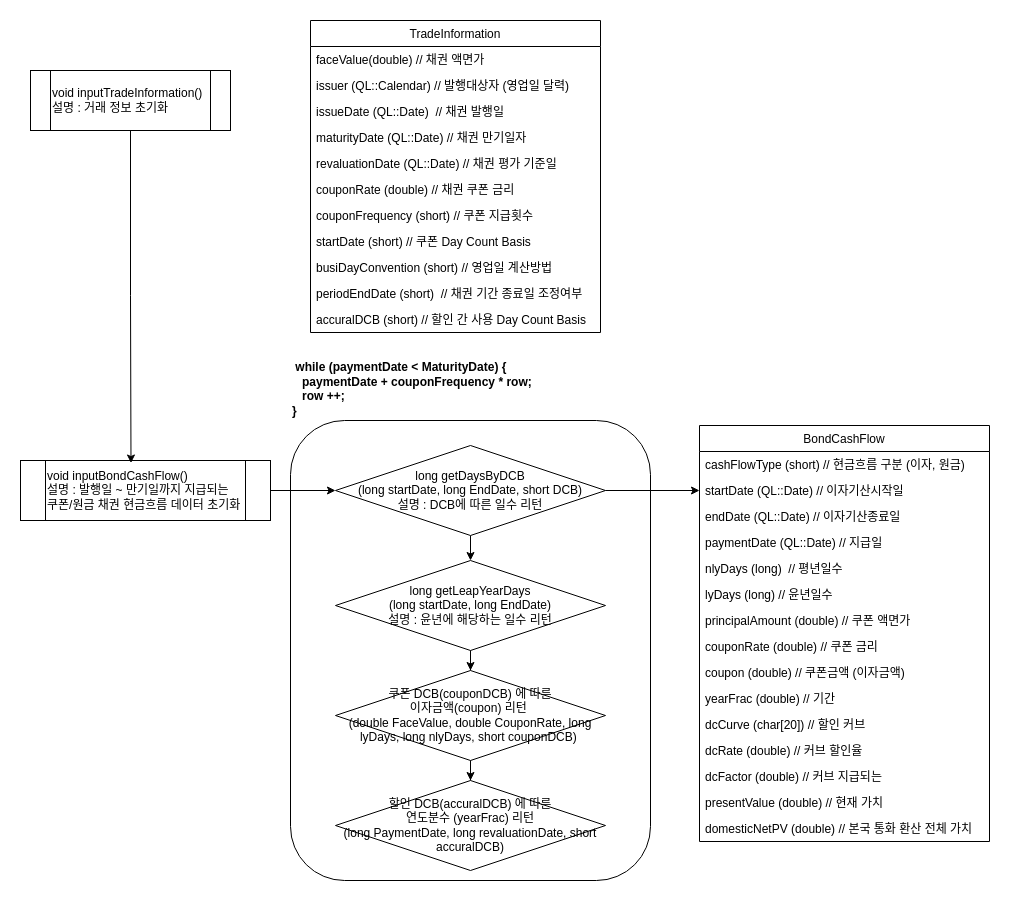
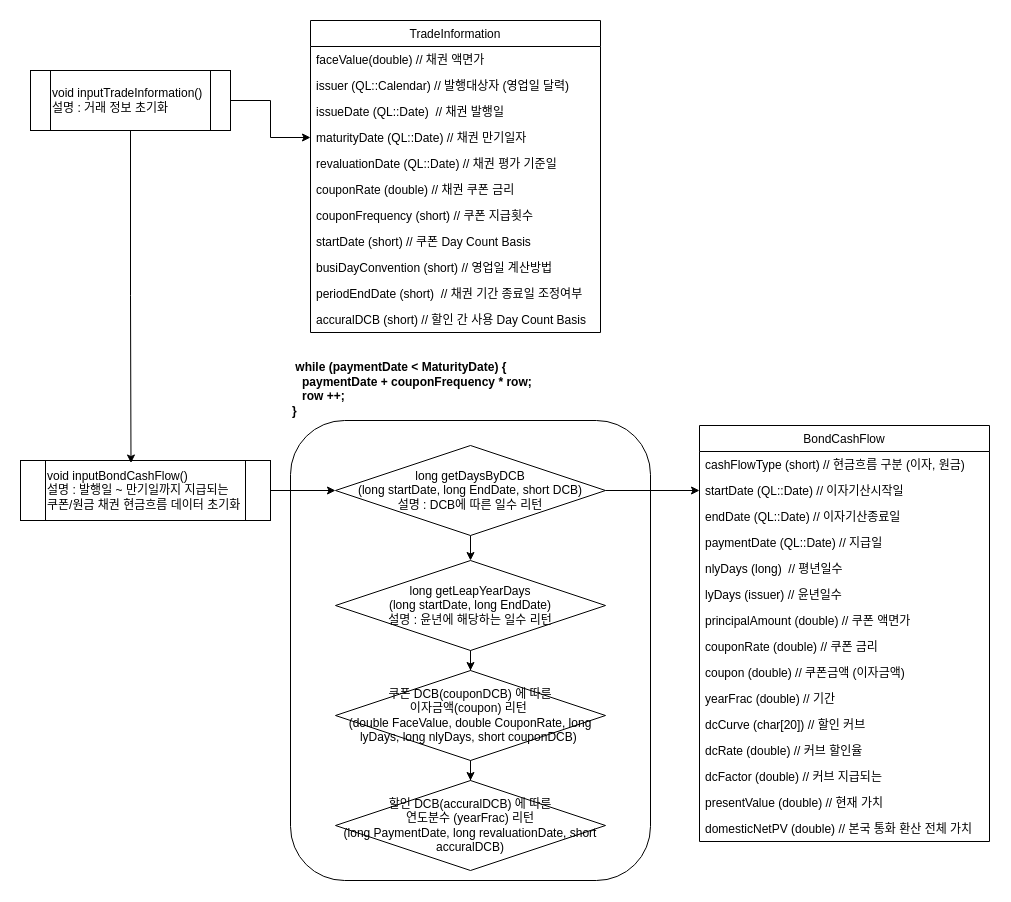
  <mxCell id="0" />
  <mxCell id="1" parent="0" />
  <mxCell id="2" value="&lt;span style=&quot;&quot;&gt;&lt;b style=&quot;&quot;&gt;&lt;font&gt;&amp;nbsp;while (paymentDate &amp;lt; MaturityDate) {&lt;/font&gt;&lt;/b&gt;&lt;/span&gt;&lt;div style=&quot;&quot;&gt;&lt;b&gt;&lt;font&gt;&amp;nbsp; &amp;nbsp;paymentDate + couponFrequency * row;&lt;/font&gt;&lt;/b&gt;&lt;/div&gt;&lt;div style=&quot;&quot;&gt;&lt;b style=&quot;&quot;&gt;&lt;font&gt;&amp;nbsp; &amp;nbsp;row ++;&lt;/font&gt;&lt;/b&gt;&lt;/div&gt;&lt;div style=&quot;&quot;&gt;&lt;b style=&quot;&quot;&gt;&lt;font&gt;}&lt;/font&gt;&lt;/b&gt;&lt;/div&gt;" style="rounded=1;whiteSpace=wrap;html=1;labelPosition=center;verticalLabelPosition=top;align=left;verticalAlign=bottom;" vertex="1" parent="1"><mxGeometry x="290" y="420" width="360" height="460" as="geometry" /></mxCell>
  <mxCell id="3" value="TradeInformation" style="swimlane;fontStyle=0;align=center;verticalAlign=top;childLayout=stackLayout;horizontal=1;startSize=26;horizontalStack=0;resizeParent=1;resizeLast=0;collapsible=1;marginBottom=0;rounded=0;shadow=0;strokeWidth=1;swimlaneFillColor=default;labelBackgroundColor=none;" parent="1" vertex="1"><mxGeometry x="310" y="20" width="290" height="312" as="geometry"><mxRectangle x="550" y="140" width="160" height="26" as="alternateBounds" /></mxGeometry></mxCell>
  <mxCell id="4" value="faceValue(double) // 채권 액면가" style="text;align=left;verticalAlign=top;spacingLeft=4;spacingRight=4;overflow=hidden;rotatable=0;points=[[0,0.5],[1,0.5]];portConstraint=eastwest;labelBackgroundColor=none;" parent="3" vertex="1"><mxGeometry y="26" width="290" height="26" as="geometry" /></mxCell>
  <mxCell id="5" value="issuer (QL::Calendar) // 발행대상자 (영업일 달력)" style="text;align=left;verticalAlign=top;spacingLeft=4;spacingRight=4;overflow=hidden;rotatable=0;points=[[0,0.5],[1,0.5]];portConstraint=eastwest;rounded=0;shadow=0;html=0;labelBackgroundColor=none;" vertex="1" parent="3"><mxGeometry y="52" width="290" height="26" as="geometry" /></mxCell>
  <mxCell id="6" value="issueDate (QL::Date)  // 채권 발행일" style="text;align=left;verticalAlign=top;spacingLeft=4;spacingRight=4;overflow=hidden;rotatable=0;points=[[0,0.5],[1,0.5]];portConstraint=eastwest;rounded=0;shadow=0;html=0;labelBackgroundColor=none;" parent="3" vertex="1"><mxGeometry y="78" width="290" height="26" as="geometry" /></mxCell>
  <mxCell id="7" value="maturityDate (QL::Date) // 채권 만기일자" style="text;align=left;verticalAlign=top;spacingLeft=4;spacingRight=4;overflow=hidden;rotatable=0;points=[[0,0.5],[1,0.5]];portConstraint=eastwest;rounded=0;shadow=0;html=0;glass=0;dashed=1;labelBackgroundColor=none;" parent="3" vertex="1"><mxGeometry y="104" width="290" height="26" as="geometry" /></mxCell>
  <mxCell id="8" value="revaluationDate (QL::Date) // 채권 평가 기준일" style="text;align=left;verticalAlign=top;spacingLeft=4;spacingRight=4;overflow=hidden;rotatable=0;points=[[0,0.5],[1,0.5]];portConstraint=eastwest;rounded=0;shadow=0;html=0;labelBackgroundColor=none;" parent="3" vertex="1"><mxGeometry y="130" width="290" height="26" as="geometry" /></mxCell>
  <mxCell id="9" value="couponRate (double) // 채권 쿠폰 금리" style="text;align=left;verticalAlign=top;spacingLeft=4;spacingRight=4;overflow=hidden;rotatable=0;points=[[0,0.5],[1,0.5]];portConstraint=eastwest;rounded=0;shadow=0;html=0;labelBackgroundColor=none;" vertex="1" parent="3"><mxGeometry y="156" width="290" height="26" as="geometry" /></mxCell>
  <mxCell id="10" value="couponFrequency (short) // 쿠폰 지급횟수" style="text;align=left;verticalAlign=top;spacingLeft=4;spacingRight=4;overflow=hidden;rotatable=0;points=[[0,0.5],[1,0.5]];portConstraint=eastwest;rounded=0;shadow=0;html=0;labelBackgroundColor=none;" vertex="1" parent="3"><mxGeometry y="182" width="290" height="26" as="geometry" /></mxCell>
  <mxCell id="11" value="startDate (short) // 쿠폰 Day Count Basis" style="text;align=left;verticalAlign=top;spacingLeft=4;spacingRight=4;overflow=hidden;rotatable=0;points=[[0,0.5],[1,0.5]];portConstraint=eastwest;rounded=0;shadow=0;html=0;labelBackgroundColor=none;" vertex="1" parent="3"><mxGeometry y="208" width="290" height="26" as="geometry" /></mxCell>
  <mxCell id="12" value="busiDayConvention (short) // 영업일 계산방법" style="text;align=left;verticalAlign=top;spacingLeft=4;spacingRight=4;overflow=hidden;rotatable=0;points=[[0,0.5],[1,0.5]];portConstraint=eastwest;rounded=0;shadow=0;html=0;labelBackgroundColor=none;" vertex="1" parent="3"><mxGeometry y="234" width="290" height="26" as="geometry" /></mxCell>
  <mxCell id="13" value="periodEndDate (short)  // 채권 기간 종료일 조정여부" style="text;align=left;verticalAlign=top;spacingLeft=4;spacingRight=4;overflow=hidden;rotatable=0;points=[[0,0.5],[1,0.5]];portConstraint=eastwest;rounded=0;shadow=0;html=0;labelBackgroundColor=none;" vertex="1" parent="3"><mxGeometry y="260" width="290" height="26" as="geometry" /></mxCell>
  <mxCell id="14" value="accuralDCB (short) // 할인 간 사용 Day Count Basis" style="text;align=left;verticalAlign=top;spacingLeft=4;spacingRight=4;overflow=hidden;rotatable=0;points=[[0,0.5],[1,0.5]];portConstraint=eastwest;rounded=0;shadow=0;html=0;labelBackgroundColor=none;" vertex="1" parent="3"><mxGeometry y="286" width="290" height="26" as="geometry" /></mxCell>
  <mxCell id="15" value="BondCashFlow" style="swimlane;fontStyle=0;align=center;verticalAlign=top;childLayout=stackLayout;horizontal=1;startSize=26;horizontalStack=0;resizeParent=1;resizeLast=0;collapsible=1;marginBottom=0;rounded=0;shadow=0;strokeWidth=1;labelBackgroundColor=none;" vertex="1" parent="1"><mxGeometry x="699" y="425" width="290" height="416" as="geometry"><mxRectangle x="550" y="140" width="160" height="26" as="alternateBounds" /></mxGeometry></mxCell>
  <mxCell id="16" value="cashFlowType (short) // 현금흐름 구분 (이자, 원금)" style="text;align=left;verticalAlign=top;spacingLeft=4;spacingRight=4;overflow=hidden;rotatable=0;points=[[0,0.5],[1,0.5]];portConstraint=eastwest;labelBackgroundColor=none;" vertex="1" parent="15"><mxGeometry y="26" width="290" height="26" as="geometry" /></mxCell>
  <mxCell id="17" value="startDate (QL::Date) // 이자기산시작일" style="text;align=left;verticalAlign=top;spacingLeft=4;spacingRight=4;overflow=hidden;rotatable=0;points=[[0,0.5],[1,0.5]];portConstraint=eastwest;labelBackgroundColor=none;" vertex="1" parent="15"><mxGeometry y="52" width="290" height="26" as="geometry" /></mxCell>
  <mxCell id="18" value="endDate (QL::Date) // 이자기산종료일" style="text;align=left;verticalAlign=top;spacingLeft=4;spacingRight=4;overflow=hidden;rotatable=0;points=[[0,0.5],[1,0.5]];portConstraint=eastwest;rounded=0;shadow=0;html=0;labelBackgroundColor=none;" vertex="1" parent="15"><mxGeometry y="78" width="290" height="26" as="geometry" /></mxCell>
  <mxCell id="19" value="paymentDate (QL::Date) // 지급일" style="text;align=left;verticalAlign=top;spacingLeft=4;spacingRight=4;overflow=hidden;rotatable=0;points=[[0,0.5],[1,0.5]];portConstraint=eastwest;rounded=0;shadow=0;html=0;labelBackgroundColor=none;" vertex="1" parent="15"><mxGeometry y="104" width="290" height="26" as="geometry" /></mxCell>
  <mxCell id="20" value="nlyDays (long)  // 평년일수" style="text;align=left;verticalAlign=top;spacingLeft=4;spacingRight=4;overflow=hidden;rotatable=0;points=[[0,0.5],[1,0.5]];portConstraint=eastwest;rounded=0;shadow=0;html=0;labelBackgroundColor=none;" vertex="1" parent="15"><mxGeometry y="130" width="290" height="26" as="geometry" /></mxCell>
- <mxCell id="21" value="lyDays (long) // 윤년일수" style="text;align=left;verticalAlign=top;spacingLeft=4;spacingRight=4;overflow=hidden;rotatable=0;points=[[0,0.5],[1,0.5]];portConstraint=eastwest;rounded=0;shadow=0;html=0;labelBackgroundColor=none;" vertex="1" parent="15"><mxGeometry y="156" width="290" height="26" as="geometry" /></mxCell>
+ <mxCell id="21" value="lyDays (issuer) // 윤년일수" style="text;align=left;verticalAlign=top;spacingLeft=4;spacingRight=4;overflow=hidden;rotatable=0;points=[[0,0.5],[1,0.5]];portConstraint=eastwest;rounded=0;shadow=0;html=0;labelBackgroundColor=none;" vertex="1" parent="15"><mxGeometry y="156" width="290" height="26" as="geometry" /></mxCell>
  <mxCell id="22" value="principalAmount (double) // 쿠폰 액면가" style="text;align=left;verticalAlign=top;spacingLeft=4;spacingRight=4;overflow=hidden;rotatable=0;points=[[0,0.5],[1,0.5]];portConstraint=eastwest;rounded=0;shadow=0;html=0;labelBackgroundColor=none;" vertex="1" parent="15"><mxGeometry y="182" width="290" height="26" as="geometry" /></mxCell>
  <mxCell id="23" value="couponRate (double) // 쿠폰 금리" style="text;align=left;verticalAlign=top;spacingLeft=4;spacingRight=4;overflow=hidden;rotatable=0;points=[[0,0.5],[1,0.5]];portConstraint=eastwest;rounded=0;shadow=0;html=0;labelBackgroundColor=none;" vertex="1" parent="15"><mxGeometry y="208" width="290" height="26" as="geometry" /></mxCell>
  <mxCell id="24" value="coupon (double) // 쿠폰금액 (이자금액)" style="text;align=left;verticalAlign=top;spacingLeft=4;spacingRight=4;overflow=hidden;rotatable=0;points=[[0,0.5],[1,0.5]];portConstraint=eastwest;rounded=0;shadow=0;html=0;labelBackgroundColor=none;" vertex="1" parent="15"><mxGeometry y="234" width="290" height="26" as="geometry" /></mxCell>
  <mxCell id="25" value="yearFrac (double) // 기간" style="text;align=left;verticalAlign=top;spacingLeft=4;spacingRight=4;overflow=hidden;rotatable=0;points=[[0,0.5],[1,0.5]];portConstraint=eastwest;rounded=0;shadow=0;html=0;labelBackgroundColor=none;" vertex="1" parent="15"><mxGeometry y="260" width="290" height="26" as="geometry" /></mxCell>
  <mxCell id="26" value="dcCurve (char[20]) // 할인 커브" style="text;align=left;verticalAlign=top;spacingLeft=4;spacingRight=4;overflow=hidden;rotatable=0;points=[[0,0.5],[1,0.5]];portConstraint=eastwest;rounded=0;shadow=0;html=0;labelBackgroundColor=none;" vertex="1" parent="15"><mxGeometry y="286" width="290" height="26" as="geometry" /></mxCell>
  <mxCell id="27" value="dcRate (double) // 커브 할인율" style="text;align=left;verticalAlign=top;spacingLeft=4;spacingRight=4;overflow=hidden;rotatable=0;points=[[0,0.5],[1,0.5]];portConstraint=eastwest;rounded=0;shadow=0;html=0;labelBackgroundColor=none;" vertex="1" parent="15"><mxGeometry y="312" width="290" height="26" as="geometry" /></mxCell>
  <mxCell id="28" value="dcFactor (double) // 커브 지급되는" style="text;align=left;verticalAlign=top;spacingLeft=4;spacingRight=4;overflow=hidden;rotatable=0;points=[[0,0.5],[1,0.5]];portConstraint=eastwest;rounded=0;shadow=0;html=0;labelBackgroundColor=none;" vertex="1" parent="15"><mxGeometry y="338" width="290" height="26" as="geometry" /></mxCell>
  <mxCell id="29" value="presentValue (double) // 현재 가치" style="text;align=left;verticalAlign=top;spacingLeft=4;spacingRight=4;overflow=hidden;rotatable=0;points=[[0,0.5],[1,0.5]];portConstraint=eastwest;rounded=0;shadow=0;html=0;labelBackgroundColor=none;" vertex="1" parent="15"><mxGeometry y="364" width="290" height="26" as="geometry" /></mxCell>
  <mxCell id="30" value="domesticNetPV (double) // 본국 통화 환산 전체 가치" style="text;align=left;verticalAlign=top;spacingLeft=4;spacingRight=4;overflow=hidden;rotatable=0;points=[[0,0.5],[1,0.5]];portConstraint=eastwest;rounded=0;shadow=0;html=0;labelBackgroundColor=none;" vertex="1" parent="15"><mxGeometry y="390" width="290" height="26" as="geometry" /></mxCell>
  <mxCell id="31" value="" style="edgeStyle=orthogonalEdgeStyle;rounded=0;orthogonalLoop=1;jettySize=auto;html=1;" edge="1" parent="1" source="33" target="17"><mxGeometry relative="1" as="geometry" /></mxCell>
  <mxCell id="32" value="" style="edgeStyle=orthogonalEdgeStyle;rounded=0;orthogonalLoop=1;jettySize=auto;html=1;" edge="1" parent="1" source="33" target="40"><mxGeometry relative="1" as="geometry" /></mxCell>
  <mxCell id="33" value="long getDaysByDCB&lt;br&gt;(long startDate, long EndDate, short DCB)&lt;div&gt;설명 : DCB에 따른 일수 리턴&lt;br&gt;&lt;/div&gt;" style="rhombus;whiteSpace=wrap;html=1;labelBackgroundColor=none;" vertex="1" parent="1"><mxGeometry x="335" y="445" width="270" height="90" as="geometry" /></mxCell>
  <mxCell id="34" value="" style="edgeStyle=orthogonalEdgeStyle;rounded=0;orthogonalLoop=1;jettySize=auto;html=1;" edge="1" parent="1" source="35" target="33"><mxGeometry relative="1" as="geometry" /></mxCell>
  <mxCell id="35" value="void inputBondCashFlow()&lt;br&gt;설명 :&amp;nbsp;발행일 ~ 만기일까지 지급되는 &lt;br&gt;쿠폰/원금 채권 현금흐름 데이터 초기화" style="shape=process;whiteSpace=wrap;html=1;backgroundOutline=1;align=left;" vertex="1" parent="1"><mxGeometry x="20" y="460" width="250" height="60" as="geometry" /></mxCell>
+ <mxCell id="36" value="" style="edgeStyle=orthogonalEdgeStyle;rounded=0;orthogonalLoop=1;jettySize=auto;html=1;" edge="1" parent="1" source="37" target="7"><mxGeometry relative="1" as="geometry" /></mxCell>
  <mxCell id="37" value="&lt;span style=&quot;text-align: center;&quot;&gt;void inputTradeInformation()&lt;/span&gt;&lt;br style=&quot;text-align: center;&quot;&gt;&lt;span style=&quot;text-align: center;&quot;&gt;설명 : 거래 정보 초기화&lt;/span&gt;" style="shape=process;whiteSpace=wrap;html=1;backgroundOutline=1;align=left;" vertex="1" parent="1"><mxGeometry x="30" y="70" width="200" height="60" as="geometry" /></mxCell>
  <mxCell id="38" style="edgeStyle=orthogonalEdgeStyle;rounded=0;orthogonalLoop=1;jettySize=auto;html=1;exitX=0.5;exitY=1;exitDx=0;exitDy=0;entryX=0.442;entryY=0.042;entryDx=0;entryDy=0;entryPerimeter=0;" edge="1" parent="1" source="37" target="35"><mxGeometry relative="1" as="geometry" /></mxCell>
  <mxCell id="39" value="" style="edgeStyle=orthogonalEdgeStyle;rounded=0;orthogonalLoop=1;jettySize=auto;html=1;" edge="1" parent="1" source="40" target="42"><mxGeometry relative="1" as="geometry" /></mxCell>
  <mxCell id="40" value="long getLeapYearDays&lt;br&gt;(long startDate, long EndDate)&lt;div&gt;설명 : 윤년에 해당하는 일수 리턴&lt;/div&gt;" style="rhombus;whiteSpace=wrap;html=1;labelBackgroundColor=none;" vertex="1" parent="1"><mxGeometry x="335" y="560" width="270" height="90" as="geometry" /></mxCell>
  <mxCell id="41" value="" style="edgeStyle=orthogonalEdgeStyle;rounded=0;orthogonalLoop=1;jettySize=auto;html=1;" edge="1" parent="1" source="42" target="43"><mxGeometry relative="1" as="geometry" /></mxCell>
  <mxCell id="42" value="쿠폰 DCB(couponDCB) 에 따른 &lt;br&gt;이자금액(coupon) 리턴&amp;nbsp;&lt;br&gt;(double FaceValue, double CouponRate, long lyDays, long nlyDays, short couponDCB)&amp;nbsp;" style="rhombus;whiteSpace=wrap;html=1;labelBackgroundColor=none;" vertex="1" parent="1"><mxGeometry x="335" y="670" width="270" height="90" as="geometry" /></mxCell>
  <mxCell id="43" value="할인 DCB(accuralDCB) 에 따른&lt;div&gt;연도분수 (yearFrac) 리턴&lt;br&gt;(long PaymentDate, long revaluationDate, short accuralDCB)&lt;/div&gt;" style="rhombus;whiteSpace=wrap;html=1;labelBackgroundColor=none;" vertex="1" parent="1"><mxGeometry x="335" y="780" width="270" height="90" as="geometry" /></mxCell>
